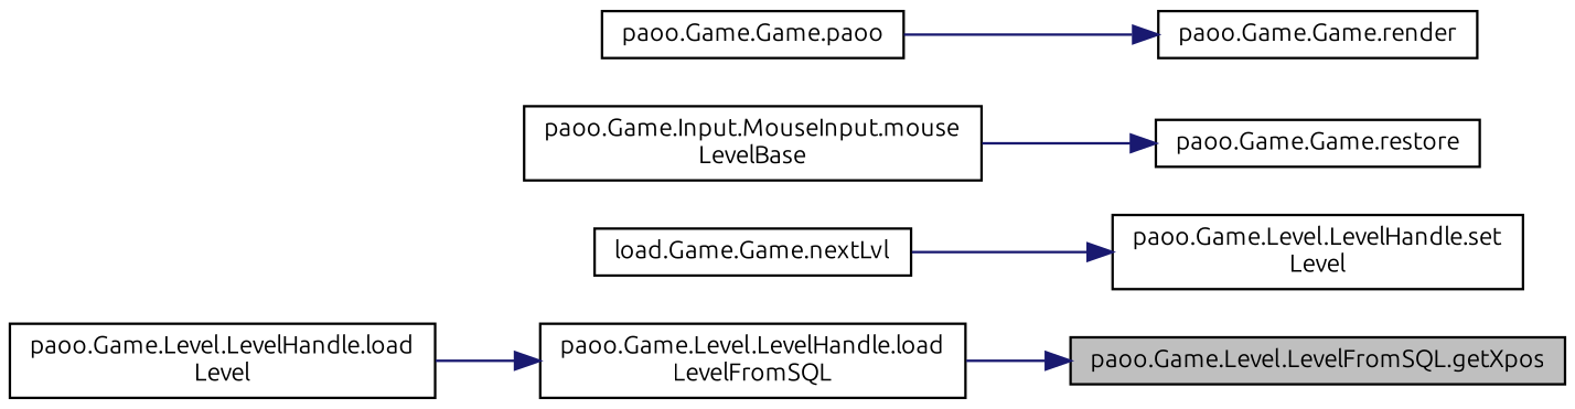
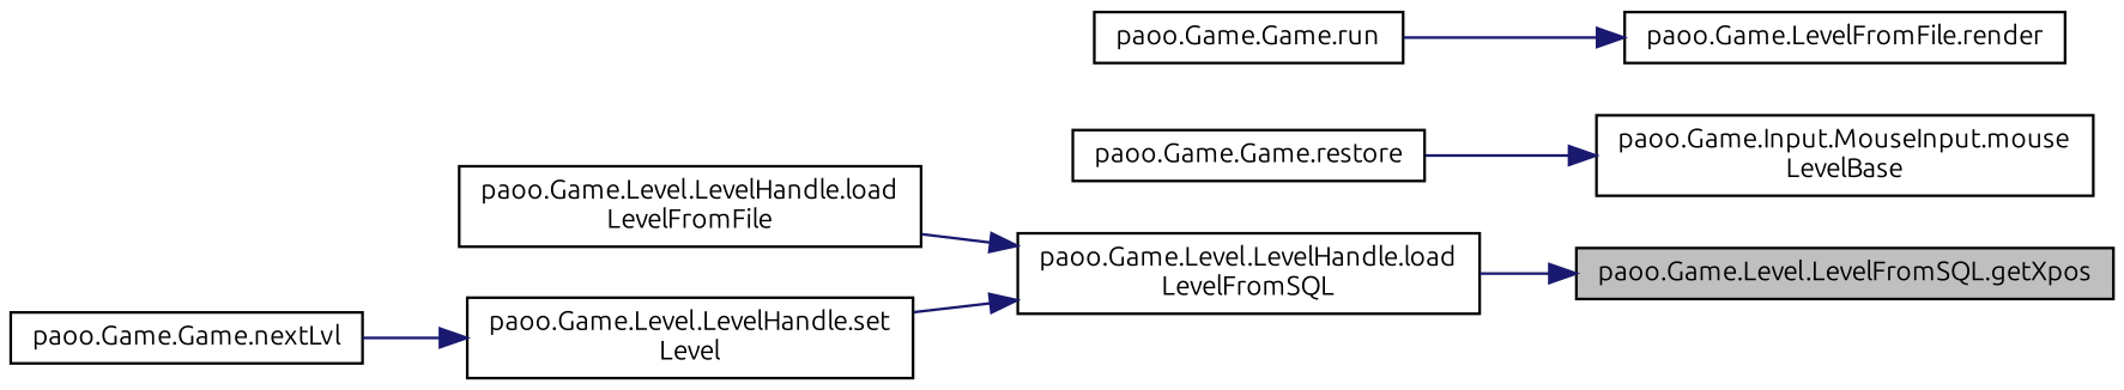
  digraph {
    fontname=Ubuntu
    rankdir=RL
    node [color=black fillcolor=white fontname=Ubuntu fontsize=10 shape=record style=filled]
    edge [color=midnightblue dir=back fontname=Ubuntu fontsize=10 labelfontname=Helvetica labelfontsize=10 style=solid]
    n1 [fillcolor=grey75 fontcolor=black height=0.2 label="paoo.Game.Level.LevelFromSQL.getXpos" width=0.4]
    n2 [height=0.2 label="paoo.Game.Level.LevelHandle.load\lLevelFromSQL" width=0.4]
-   n3 [height=0.2 label="paoo.Game.Level.LevelHandle.load\lLevel" width=0.4]
+   n3 [height=0.2 label="paoo.Game.Level.LevelHandle.load\lLevelFromFile" width=0.4]
    n4 [height=0.2 label="paoo.Game.Level.LevelHandle.set\lLevel" width=0.4]
    n5 [height=0.2 label="paoo.Game.Game.restore" width=0.4]
    n6 [height=0.2 label="paoo.Game.Input.MouseInput.mouse\lLevelBase" width=0.4]
-   n7 [height=0.2 label="load.Game.Game.nextLvl" width=0.4]
-   n8 [height=0.2 label="paoo.Game.Game.render" width=0.4]
-   n9 [height=0.2 label="paoo.Game.Game.paoo" width=0.4]
+   n7 [height=0.2 label="paoo.Game.Game.nextLvl" width=0.4]
+   n8 [height=0.2 label="paoo.Game.LevelFromFile.render" width=0.4]
+   n9 [height=0.2 label="paoo.Game.Game.run" width=0.4]
    n1 -> n2
    n2 -> n3
+   n2 -> n4
    n4 -> n7
-   n5 -> n6
+   n6 -> n5
    n8 -> n9
  }
